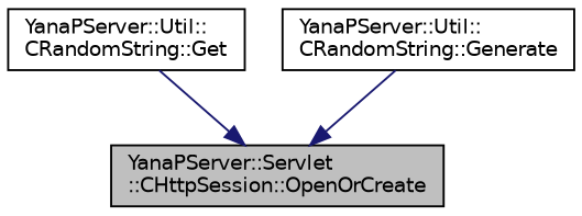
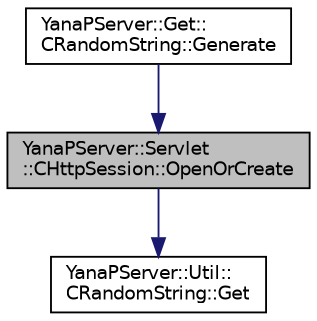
  digraph {
    rankdir=TB
    node [color=black fillcolor=white fontname=Helvetica fontsize=10 shape=record style=filled]
    edge [color=midnightblue fontname=Helvetica fontsize=10 labelfontname=Helvetica labelfontsize=10 style=solid]
    n1 [fillcolor=grey75 fontcolor=black height=0.2 label="YanaPServer::Servlet\l::CHttpSession::OpenOrCreate" width=0.4]
    n2 [height=0.2 label="YanaPServer::Util::\lCRandomString::Get" width=0.4]
-   n3 [height=0.2 label="YanaPServer::Util::\lCRandomString::Generate" width=0.4]
-   n2 -> n1
+   n3 [height=0.2 label="YanaPServer::Get::\lCRandomString::Generate" width=0.4]
+   n1 -> n2
    n3 -> n1
  }
